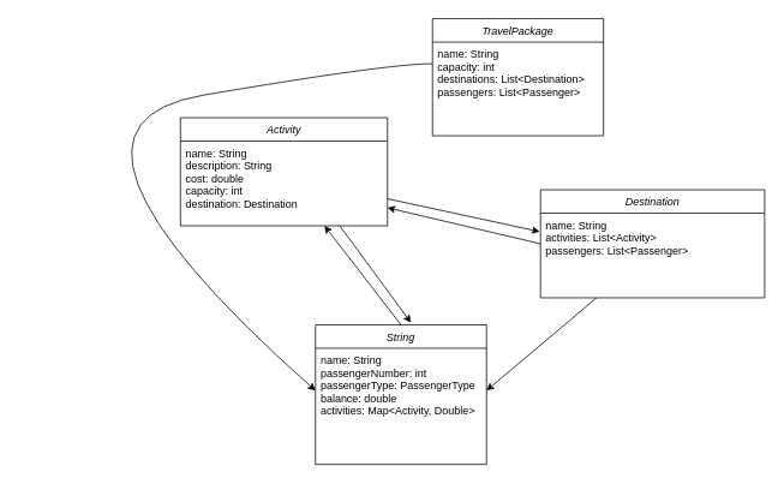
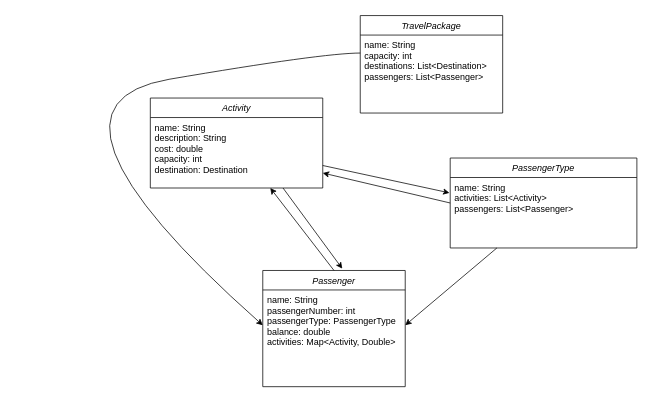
  <mxCell id="0" />
  <mxCell id="1" parent="0" />
  <mxCell id="2" value="TravelPackage" style="swimlane;fontStyle=2;align=center;verticalAlign=top;childLayout=stackLayout;horizontal=1;startSize=26;horizontalStack=0;resizeParent=1;resizeLast=0;collapsible=1;marginBottom=0;rounded=0;shadow=0;strokeWidth=1;" parent="1" vertex="1"><mxGeometry x="480" y="20" width="190" height="130" as="geometry"><mxRectangle x="230" y="140" width="160" height="26" as="alternateBounds" /></mxGeometry></mxCell>
  <mxCell id="3" value="name: String &#10;capacity: int&#10;destinations: List&lt;Destination&gt;&#10;passengers: List&lt;Passenger&gt;" style="text;align=left;verticalAlign=top;spacingLeft=4;spacingRight=4;overflow=hidden;rotatable=0;points=[[0,0.5],[1,0.5]];portConstraint=eastwest;" parent="2" vertex="1"><mxGeometry y="26" width="190" height="74" as="geometry" /></mxCell>
- <mxCell id="4" value="Destination" style="swimlane;fontStyle=2;align=center;verticalAlign=top;childLayout=stackLayout;horizontal=1;startSize=26;horizontalStack=0;resizeParent=1;resizeLast=0;collapsible=1;marginBottom=0;rounded=0;shadow=0;strokeWidth=1;" parent="1" vertex="1"><mxGeometry x="600" y="210" width="249" height="120" as="geometry"><mxRectangle x="230" y="140" width="160" height="26" as="alternateBounds" /></mxGeometry></mxCell>
+ <mxCell id="4" value="PassengerType" style="swimlane;fontStyle=2;align=center;verticalAlign=top;childLayout=stackLayout;horizontal=1;startSize=26;horizontalStack=0;resizeParent=1;resizeLast=0;collapsible=1;marginBottom=0;rounded=0;shadow=0;strokeWidth=1;" parent="1" vertex="1"><mxGeometry x="600" y="210" width="249" height="120" as="geometry"><mxRectangle x="230" y="140" width="160" height="26" as="alternateBounds" /></mxGeometry></mxCell>
  <mxCell id="5" value="name: String &#10;activities: List&lt;Activity&gt;&#10;passengers: List&lt;Passenger&gt;&#10;" style="text;align=left;verticalAlign=top;spacingLeft=4;spacingRight=4;overflow=hidden;rotatable=0;points=[[0,0.5],[1,0.5]];portConstraint=eastwest;" parent="4" vertex="1"><mxGeometry y="26" width="249" height="64" as="geometry" /></mxCell>
  <mxCell id="6" value="Activity" style="swimlane;fontStyle=2;align=center;verticalAlign=top;childLayout=stackLayout;horizontal=1;startSize=26;horizontalStack=0;resizeParent=1;resizeLast=0;collapsible=1;marginBottom=0;rounded=0;shadow=0;strokeWidth=1;" parent="1" vertex="1"><mxGeometry x="200" y="130" width="230" height="120" as="geometry"><mxRectangle x="650" y="290" width="160" height="26" as="alternateBounds" /></mxGeometry></mxCell>
  <mxCell id="7" value="" style="endArrow=none;html=1;rounded=0;" parent="6" target="8" edge="1"><mxGeometry width="50" height="50" relative="1" as="geometry"><mxPoint x="110" y="100" as="sourcePoint" /><mxPoint x="160" y="50" as="targetPoint" /></mxGeometry></mxCell>
  <mxCell id="8" value="name: String &#10;description: String&#10;cost: double&#10;capacity: int&#10;destination: Destination" style="text;align=left;verticalAlign=top;spacingLeft=4;spacingRight=4;overflow=hidden;rotatable=0;points=[[0,0.5],[1,0.5]];portConstraint=eastwest;" parent="6" vertex="1"><mxGeometry y="26" width="230" height="74" as="geometry" /></mxCell>
- <mxCell id="9" value="String" style="swimlane;fontStyle=2;align=center;verticalAlign=top;childLayout=stackLayout;horizontal=1;startSize=26;horizontalStack=0;resizeParent=1;resizeLast=0;collapsible=1;marginBottom=0;rounded=0;shadow=0;strokeWidth=1;" parent="1" vertex="1"><mxGeometry x="350" y="360" width="190" height="155" as="geometry"><mxRectangle x="230" y="140" width="160" height="26" as="alternateBounds" /></mxGeometry></mxCell>
+ <mxCell id="9" value="Passenger" style="swimlane;fontStyle=2;align=center;verticalAlign=top;childLayout=stackLayout;horizontal=1;startSize=26;horizontalStack=0;resizeParent=1;resizeLast=0;collapsible=1;marginBottom=0;rounded=0;shadow=0;strokeWidth=1;" parent="1" vertex="1"><mxGeometry x="350" y="360" width="190" height="155" as="geometry"><mxRectangle x="230" y="140" width="160" height="26" as="alternateBounds" /></mxGeometry></mxCell>
  <mxCell id="10" value="name: String &#10;passengerNumber: int&#10;passengerType: PassengerType&#10;balance: double&#10;activities: Map&lt;Activity, Double&gt;" style="text;align=left;verticalAlign=top;spacingLeft=4;spacingRight=4;overflow=hidden;rotatable=0;points=[[0,0.5],[1,0.5]];portConstraint=eastwest;" parent="9" vertex="1"><mxGeometry y="26" width="190" height="94" as="geometry" /></mxCell>
  <mxCell id="11" value="" style="endArrow=classic;html=1;rounded=0;entryX=1;entryY=1;entryDx=0;entryDy=0;" edge="1" parent="1"><mxGeometry width="50" height="50" relative="1" as="geometry"><mxPoint x="600" y="270" as="sourcePoint" /><mxPoint x="430" y="230" as="targetPoint" /></mxGeometry></mxCell>
  <mxCell id="12" value="" style="endArrow=classic;html=1;rounded=0;exitX=0.5;exitY=1;exitDx=0;exitDy=0;entryX=-0.004;entryY=0.32;entryDx=0;entryDy=0;entryPerimeter=0;" edge="1" parent="1" target="5"><mxGeometry width="50" height="50" relative="1" as="geometry"><mxPoint x="430" y="220" as="sourcePoint" /><mxPoint x="566" y="277" as="targetPoint" /></mxGeometry></mxCell>
  <mxCell id="13" value="" style="endArrow=classic;html=1;rounded=0;exitX=0.5;exitY=0;exitDx=0;exitDy=0;" edge="1" parent="1" source="9"><mxGeometry width="50" height="50" relative="1" as="geometry"><mxPoint x="360" y="250" as="sourcePoint" /><mxPoint x="360" y="250" as="targetPoint" /></mxGeometry></mxCell>
  <mxCell id="14" value="" style="endArrow=classic;html=1;rounded=0;exitX=0.5;exitY=1;exitDx=0;exitDy=0;entryX=0.558;entryY=-0.016;entryDx=0;entryDy=0;entryPerimeter=0;" edge="1" parent="1" target="9"><mxGeometry width="50" height="50" relative="1" as="geometry"><mxPoint x="377" y="250" as="sourcePoint" /><mxPoint x="513" y="307" as="targetPoint" /></mxGeometry></mxCell>
  <mxCell id="15" value="" style="endArrow=classic;html=1;rounded=0;exitX=0.25;exitY=1;exitDx=0;exitDy=0;entryX=1;entryY=0.5;entryDx=0;entryDy=0;" edge="1" parent="1" source="4" target="10"><mxGeometry width="50" height="50" relative="1" as="geometry"><mxPoint x="740" y="350" as="sourcePoint" /><mxPoint x="790" y="300" as="targetPoint" /></mxGeometry></mxCell>
  <mxCell id="16" value="" style="curved=1;endArrow=classic;html=1;rounded=0;exitX=0;exitY=0.324;exitDx=0;exitDy=0;entryX=0;entryY=0.5;entryDx=0;entryDy=0;exitPerimeter=0;" edge="1" parent="1" source="3" target="10"><mxGeometry width="50" height="50" relative="1" as="geometry"><mxPoint x="740" y="350" as="sourcePoint" /><mxPoint x="790" y="300" as="targetPoint" /><Array as="points"><mxPoint x="430" y="70" /><mxPoint x="20" y="140" /></Array></mxGeometry></mxCell>
